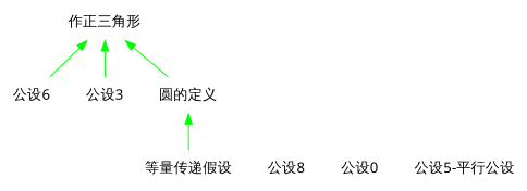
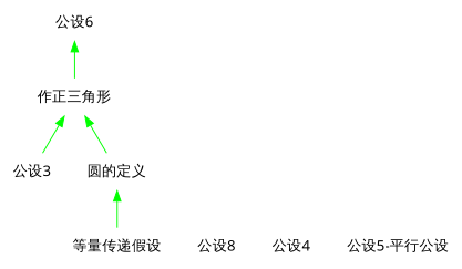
  digraph {
    rankdir=BT
    node [color=white distortion=0.0 fontname="Helvetica-Outline" orientation=0.0 shape=polygon sides=4 skew=0.0 style=filled]
    edge [color="#00ff00"]
    n1 [label="公设6"]
    n2 [label="作正三角形"]
    n3 [label="公设8"]
    n4 [label="公设3"]
-   n5 [label="公设0"]
+   n5 [label="公设4"]
    n6 [label="公设5-平行公设"]
    n7 [label="等量传递假设"]
    n8 [label="圆的定义"]
-   n1 -> n2
+   n2 -> n1
    n4 -> n2
    n7 -> n8
    n8 -> n2
  }
